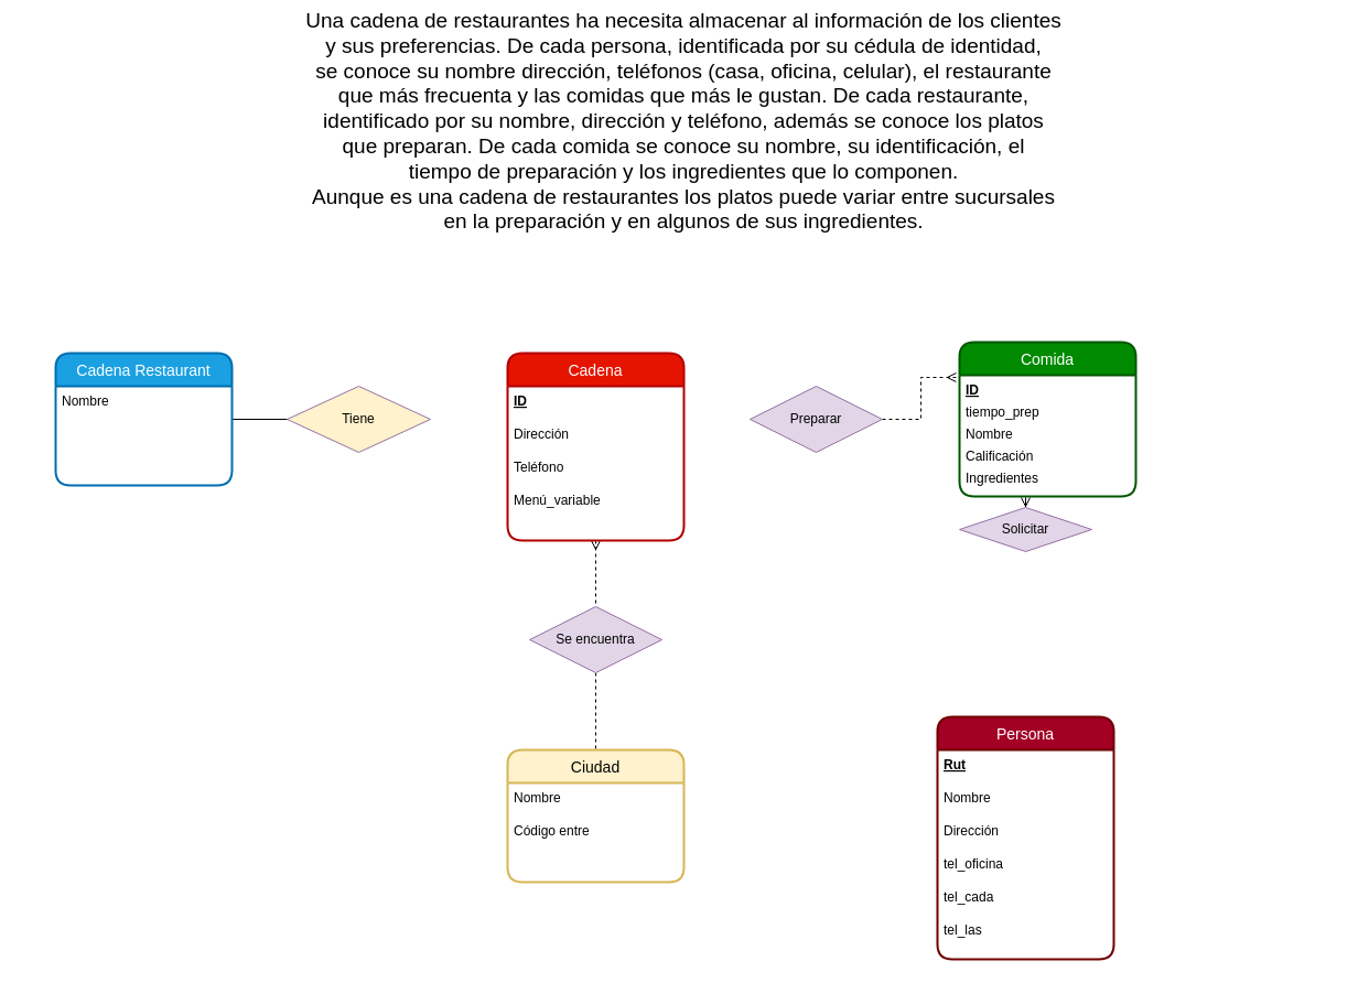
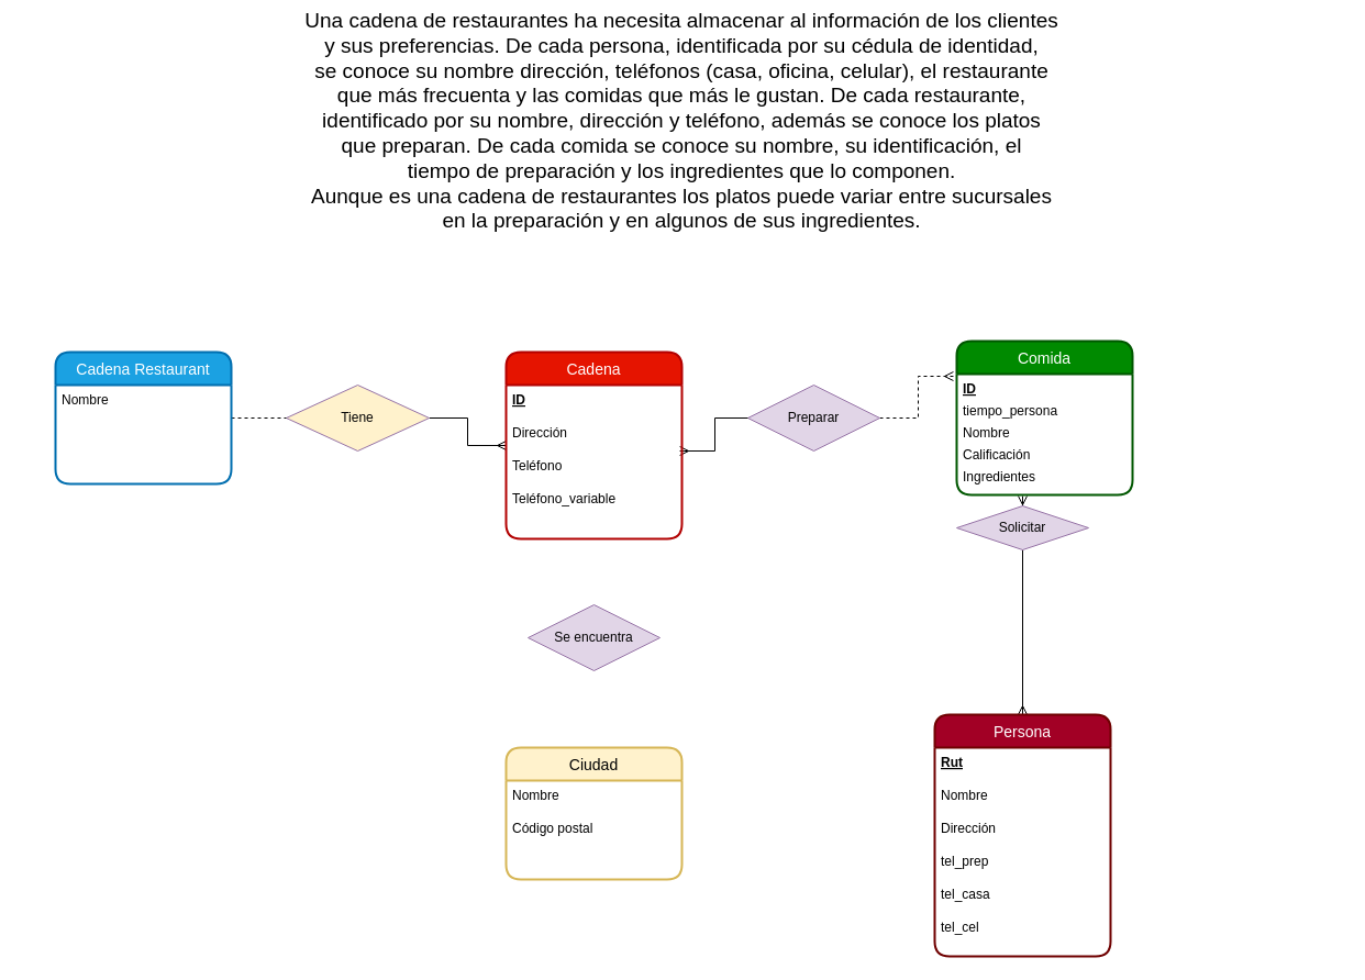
  <mxCell id="0" />
  <mxCell id="1" parent="0" />
  <mxCell id="2" style="edgeStyle=orthogonalEdgeStyle;rounded=0;orthogonalLoop=1;jettySize=auto;html=1;entryX=-0.019;entryY=0.1;entryDx=0;entryDy=0;entryPerimeter=0;startArrow=none;startFill=0;endArrow=ERmany;endFill=0;dashed=1;" edge="1" parent="1" source="3" target="28"><mxGeometry relative="1" as="geometry" /></mxCell>
  <mxCell id="3" value="Preparar" style="shape=rhombus;perimeter=rhombusPerimeter;whiteSpace=wrap;html=1;align=center;fillColor=#e1d5e7;strokeColor=#9673a6;" vertex="1" parent="1"><mxGeometry x="680" y="350" width="120" height="60" as="geometry" /></mxCell>
  <mxCell id="4" style="edgeStyle=orthogonalEdgeStyle;rounded=0;orthogonalLoop=1;jettySize=auto;html=1;exitX=0.5;exitY=0;exitDx=0;exitDy=0;startArrow=none;startFill=0;endArrow=ERmany;endFill=0;" edge="1" parent="1" source="6"><mxGeometry relative="1" as="geometry"><mxPoint x="930" y="451" as="targetPoint" /><Array as="points"><mxPoint x="930" y="451" /></Array></mxGeometry></mxCell>
+ <mxCell id="5" style="edgeStyle=orthogonalEdgeStyle;rounded=0;orthogonalLoop=1;jettySize=auto;html=1;entryX=0.5;entryY=0;entryDx=0;entryDy=0;endArrow=ERmany;endFill=0;" edge="1" parent="1" source="6" target="12"><mxGeometry relative="1" as="geometry" /></mxCell>
  <mxCell id="6" value="Solicitar" style="shape=rhombus;perimeter=rhombusPerimeter;whiteSpace=wrap;html=1;align=center;fillColor=#e1d5e7;strokeColor=#9673a6;" vertex="1" parent="1"><mxGeometry x="870" y="460" width="120" height="40" as="geometry" /></mxCell>
+ <mxCell id="7" style="edgeStyle=orthogonalEdgeStyle;rounded=0;orthogonalLoop=1;jettySize=auto;html=1;entryX=0;entryY=0.5;entryDx=0;entryDy=0;startArrow=none;startFill=0;endArrow=ERmany;endFill=0;exitX=1;exitY=0.5;exitDx=0;exitDy=0;" edge="1" parent="1" source="10" target="20"><mxGeometry relative="1" as="geometry" /></mxCell>
  <mxCell id="8" value="&lt;font style=&quot;font-size: 19px&quot;&gt;Una cadena de restaurantes ha necesita almacenar al información de los clientes&lt;br&gt;y sus preferencias. De cada persona, identificada por su cédula de identidad,&lt;br&gt;se conoce su nombre dirección, teléfonos (casa, oficina, celular), el restaurante&lt;br&gt;que más frecuenta y las comidas que más le gustan. De cada restaurante,&lt;br&gt;identificado por su nombre, dirección y teléfono, además se conoce los platos&lt;br&gt;que preparan. De cada comida se conoce su nombre, su identificación, el&lt;br&gt;tiempo de preparación y los ingredientes que lo componen.&lt;br&gt;Aunque es una cadena de restaurantes los platos puede variar entre sucursales&lt;br&gt;en la preparación y en algunos de sus ingredientes.&lt;/font&gt;" style="text;html=1;strokeColor=none;fillColor=none;align=center;verticalAlign=middle;whiteSpace=wrap;rounded=0;" vertex="1" parent="1"><mxGeometry x="20" y="20" width="1200" height="180" as="geometry" /></mxCell>
+ <mxCell id="9" style="edgeStyle=orthogonalEdgeStyle;rounded=0;orthogonalLoop=1;jettySize=auto;html=1;entryX=0;entryY=0.5;entryDx=0;entryDy=0;startArrow=ERmany;startFill=0;endArrow=none;endFill=0;exitX=0.988;exitY=0;exitDx=0;exitDy=0;exitPerimeter=0;" edge="1" parent="1" source="23" target="3"><mxGeometry relative="1" as="geometry"><Array as="points"><mxPoint x="650" y="410" /><mxPoint x="650" y="380" /></Array></mxGeometry></mxCell>
  <mxCell id="10" value="Tiene" style="rhombus;whiteSpace=wrap;html=1;fillColor=#fff2cc;strokeColor=#9673a6;" vertex="1" parent="1"><mxGeometry x="260" y="350" width="130" height="60" as="geometry" /></mxCell>
- <mxCell id="11" style="edgeStyle=orthogonalEdgeStyle;rounded=0;orthogonalLoop=1;jettySize=auto;html=1;entryX=0;entryY=0.5;entryDx=0;entryDy=0;startArrow=none;startFill=0;endArrow=none;endFill=0;" edge="1" parent="1" source="25" target="10"><mxGeometry relative="1" as="geometry" /></mxCell>
+ <mxCell id="11" style="edgeStyle=orthogonalEdgeStyle;rounded=0;orthogonalLoop=1;jettySize=auto;html=1;entryX=0;entryY=0.5;entryDx=0;entryDy=0;startArrow=none;startFill=0;endArrow=none;endFill=0;dashed=1;" edge="1" parent="1" source="25" target="10"><mxGeometry relative="1" as="geometry" /></mxCell>
  <mxCell id="12" value="Persona" style="swimlane;childLayout=stackLayout;horizontal=1;startSize=30;horizontalStack=0;rounded=1;fontSize=14;fontStyle=0;strokeWidth=2;resizeParent=0;resizeLast=1;shadow=0;dashed=0;align=center;fillColor=#a20025;strokeColor=#6F0000;fontColor=#ffffff;" vertex="1" parent="1"><mxGeometry x="850" y="650" width="160" height="220" as="geometry" /></mxCell>
  <mxCell id="13" value="Rut" style="text;strokeColor=none;fillColor=none;spacingLeft=4;spacingRight=4;overflow=hidden;rotatable=0;points=[[0,0.5],[1,0.5]];portConstraint=eastwest;fontSize=12;fontStyle=5" vertex="1" parent="12"><mxGeometry y="30" width="160" height="30" as="geometry" /></mxCell>
  <mxCell id="14" value="Nombre" style="text;strokeColor=none;fillColor=none;spacingLeft=4;spacingRight=4;overflow=hidden;rotatable=0;points=[[0,0.5],[1,0.5]];portConstraint=eastwest;fontSize=12;" vertex="1" parent="12"><mxGeometry y="60" width="160" height="30" as="geometry" /></mxCell>
  <mxCell id="15" value="Dirección" style="text;strokeColor=none;fillColor=none;spacingLeft=4;spacingRight=4;overflow=hidden;rotatable=0;points=[[0,0.5],[1,0.5]];portConstraint=eastwest;fontSize=12;" vertex="1" parent="12"><mxGeometry y="90" width="160" height="30" as="geometry" /></mxCell>
- <mxCell id="16" value="tel_oficina" style="text;strokeColor=none;fillColor=none;spacingLeft=4;spacingRight=4;overflow=hidden;rotatable=0;points=[[0,0.5],[1,0.5]];portConstraint=eastwest;fontSize=12;" vertex="1" parent="12"><mxGeometry y="120" width="160" height="30" as="geometry" /></mxCell>
- <mxCell id="17" value="tel_cada" style="text;strokeColor=none;fillColor=none;spacingLeft=4;spacingRight=4;overflow=hidden;rotatable=0;points=[[0,0.5],[1,0.5]];portConstraint=eastwest;fontSize=12;" vertex="1" parent="12"><mxGeometry y="150" width="160" height="30" as="geometry" /></mxCell>
- <mxCell id="18" value="tel_las" style="text;strokeColor=none;fillColor=none;spacingLeft=4;spacingRight=4;overflow=hidden;rotatable=0;points=[[0,0.5],[1,0.5]];portConstraint=eastwest;fontSize=12;" vertex="1" parent="12"><mxGeometry y="180" width="160" height="40" as="geometry" /></mxCell>
- <mxCell id="19" style="edgeStyle=orthogonalEdgeStyle;rounded=0;orthogonalLoop=1;jettySize=auto;html=1;startArrow=ERmany;startFill=0;endArrow=none;endFill=0;dashed=1;entryX=0.5;entryY=0;entryDx=0;entryDy=0;" edge="1" parent="1" source="20" target="34"><mxGeometry relative="1" as="geometry"><mxPoint x="500" y="550" as="targetPoint" /></mxGeometry></mxCell>
+ <mxCell id="16" value="tel_prep" style="text;strokeColor=none;fillColor=none;spacingLeft=4;spacingRight=4;overflow=hidden;rotatable=0;points=[[0,0.5],[1,0.5]];portConstraint=eastwest;fontSize=12;" vertex="1" parent="12"><mxGeometry y="120" width="160" height="30" as="geometry" /></mxCell>
+ <mxCell id="17" value="tel_casa" style="text;strokeColor=none;fillColor=none;spacingLeft=4;spacingRight=4;overflow=hidden;rotatable=0;points=[[0,0.5],[1,0.5]];portConstraint=eastwest;fontSize=12;" vertex="1" parent="12"><mxGeometry y="150" width="160" height="30" as="geometry" /></mxCell>
+ <mxCell id="18" value="tel_cel" style="text;strokeColor=none;fillColor=none;spacingLeft=4;spacingRight=4;overflow=hidden;rotatable=0;points=[[0,0.5],[1,0.5]];portConstraint=eastwest;fontSize=12;" vertex="1" parent="12"><mxGeometry y="180" width="160" height="40" as="geometry" /></mxCell>
  <mxCell id="20" value="Cadena" style="swimlane;childLayout=stackLayout;horizontal=1;startSize=30;horizontalStack=0;rounded=1;fontSize=14;fontStyle=0;strokeWidth=2;resizeParent=0;resizeLast=1;shadow=0;dashed=0;align=center;fillColor=#e51400;strokeColor=#B20000;fontColor=#ffffff;" vertex="1" parent="1"><mxGeometry x="460" y="320" width="160" height="170" as="geometry" /></mxCell>
  <mxCell id="21" value="ID" style="text;strokeColor=none;fillColor=none;spacingLeft=4;spacingRight=4;overflow=hidden;rotatable=0;points=[[0,0.5],[1,0.5]];portConstraint=eastwest;fontSize=12;fontStyle=5" vertex="1" parent="20"><mxGeometry y="30" width="160" height="30" as="geometry" /></mxCell>
  <mxCell id="22" value="Dirección" style="text;strokeColor=none;fillColor=none;spacingLeft=4;spacingRight=4;overflow=hidden;rotatable=0;points=[[0,0.5],[1,0.5]];portConstraint=eastwest;fontSize=12;" vertex="1" parent="20"><mxGeometry y="60" width="160" height="30" as="geometry" /></mxCell>
  <mxCell id="23" value="Teléfono" style="text;strokeColor=none;fillColor=none;spacingLeft=4;spacingRight=4;overflow=hidden;rotatable=0;points=[[0,0.5],[1,0.5]];portConstraint=eastwest;fontSize=12;" vertex="1" parent="20"><mxGeometry y="90" width="160" height="30" as="geometry" /></mxCell>
- <mxCell id="24" value="Menú_variable" style="text;strokeColor=none;fillColor=none;spacingLeft=4;spacingRight=4;overflow=hidden;rotatable=0;points=[[0,0.5],[1,0.5]];portConstraint=eastwest;fontSize=12;" vertex="1" parent="20"><mxGeometry y="120" width="160" height="50" as="geometry" /></mxCell>
+ <mxCell id="24" value="Teléfono_variable" style="text;strokeColor=none;fillColor=none;spacingLeft=4;spacingRight=4;overflow=hidden;rotatable=0;points=[[0,0.5],[1,0.5]];portConstraint=eastwest;fontSize=12;" vertex="1" parent="20"><mxGeometry y="120" width="160" height="50" as="geometry" /></mxCell>
  <mxCell id="25" value="Cadena Restaurant" style="swimlane;childLayout=stackLayout;horizontal=1;startSize=30;horizontalStack=0;rounded=1;fontSize=14;fontStyle=0;strokeWidth=2;resizeParent=0;resizeLast=1;shadow=0;dashed=0;align=center;fillColor=#1ba1e2;strokeColor=#006EAF;fontColor=#ffffff;" vertex="1" parent="1"><mxGeometry x="50" y="320" width="160" height="120" as="geometry" /></mxCell>
  <mxCell id="26" value="Nombre" style="text;strokeColor=none;fillColor=none;spacingLeft=4;spacingRight=4;overflow=hidden;rotatable=0;points=[[0,0.5],[1,0.5]];portConstraint=eastwest;fontSize=12;" vertex="1" parent="25"><mxGeometry y="30" width="160" height="90" as="geometry" /></mxCell>
  <mxCell id="27" value="Comida" style="swimlane;childLayout=stackLayout;horizontal=1;startSize=30;horizontalStack=0;rounded=1;fontSize=14;fontStyle=0;strokeWidth=2;resizeParent=0;resizeLast=1;shadow=0;dashed=0;align=center;fillColor=#008a00;strokeColor=#005700;fontColor=#ffffff;" vertex="1" parent="1"><mxGeometry x="870" y="310" width="160" height="140" as="geometry" /></mxCell>
  <mxCell id="28" value="ID" style="text;strokeColor=none;fillColor=none;spacingLeft=4;spacingRight=4;overflow=hidden;rotatable=0;points=[[0,0.5],[1,0.5]];portConstraint=eastwest;fontSize=12;fontStyle=5" vertex="1" parent="27"><mxGeometry y="30" width="160" height="20" as="geometry" /></mxCell>
- <mxCell id="29" value="tiempo_prep" style="text;strokeColor=none;fillColor=none;spacingLeft=4;spacingRight=4;overflow=hidden;rotatable=0;points=[[0,0.5],[1,0.5]];portConstraint=eastwest;fontSize=12;" vertex="1" parent="27"><mxGeometry y="50" width="160" height="20" as="geometry" /></mxCell>
+ <mxCell id="29" value="tiempo_persona" style="text;strokeColor=none;fillColor=none;spacingLeft=4;spacingRight=4;overflow=hidden;rotatable=0;points=[[0,0.5],[1,0.5]];portConstraint=eastwest;fontSize=12;" vertex="1" parent="27"><mxGeometry y="50" width="160" height="20" as="geometry" /></mxCell>
  <mxCell id="30" value="Nombre" style="text;strokeColor=none;fillColor=none;spacingLeft=4;spacingRight=4;overflow=hidden;rotatable=0;points=[[0,0.5],[1,0.5]];portConstraint=eastwest;fontSize=12;" vertex="1" parent="27"><mxGeometry y="70" width="160" height="20" as="geometry" /></mxCell>
  <mxCell id="31" value="Calificación" style="text;strokeColor=none;fillColor=none;spacingLeft=4;spacingRight=4;overflow=hidden;rotatable=0;points=[[0,0.5],[1,0.5]];portConstraint=eastwest;fontSize=12;" vertex="1" parent="27"><mxGeometry y="90" width="160" height="20" as="geometry" /></mxCell>
  <mxCell id="32" value="Ingredientes" style="text;strokeColor=none;fillColor=none;spacingLeft=4;spacingRight=4;overflow=hidden;rotatable=0;points=[[0,0.5],[1,0.5]];portConstraint=eastwest;fontSize=12;" vertex="1" parent="27"><mxGeometry y="110" width="160" height="30" as="geometry" /></mxCell>
- <mxCell id="33" style="edgeStyle=orthogonalEdgeStyle;rounded=0;orthogonalLoop=1;jettySize=auto;html=1;entryX=0.5;entryY=0;entryDx=0;entryDy=0;dashed=1;startArrow=none;startFill=0;endArrow=none;endFill=0;" edge="1" parent="1" source="34" target="35"><mxGeometry relative="1" as="geometry" /></mxCell>
  <mxCell id="34" value="Se encuentra" style="shape=rhombus;perimeter=rhombusPerimeter;whiteSpace=wrap;html=1;align=center;fillColor=#e1d5e7;strokeColor=#9673a6;" vertex="1" parent="1"><mxGeometry x="480" y="550" width="120" height="60" as="geometry" /></mxCell>
  <mxCell id="35" value="Ciudad" style="swimlane;childLayout=stackLayout;horizontal=1;startSize=30;horizontalStack=0;rounded=1;fontSize=14;fontStyle=0;strokeWidth=2;resizeParent=0;resizeLast=1;shadow=0;dashed=0;align=center;fillColor=#fff2cc;strokeColor=#d6b656;" vertex="1" parent="1"><mxGeometry x="460" y="680" width="160" height="120" as="geometry" /></mxCell>
  <mxCell id="36" value="Nombre" style="text;strokeColor=none;fillColor=none;spacingLeft=4;spacingRight=4;overflow=hidden;rotatable=0;points=[[0,0.5],[1,0.5]];portConstraint=eastwest;fontSize=12;" vertex="1" parent="35"><mxGeometry y="30" width="160" height="30" as="geometry" /></mxCell>
- <mxCell id="37" value="Código entre" style="text;strokeColor=none;fillColor=none;spacingLeft=4;spacingRight=4;overflow=hidden;rotatable=0;points=[[0,0.5],[1,0.5]];portConstraint=eastwest;fontSize=12;" vertex="1" parent="35"><mxGeometry y="60" width="160" height="60" as="geometry" /></mxCell>
+ <mxCell id="37" value="Código postal" style="text;strokeColor=none;fillColor=none;spacingLeft=4;spacingRight=4;overflow=hidden;rotatable=0;points=[[0,0.5],[1,0.5]];portConstraint=eastwest;fontSize=12;" vertex="1" parent="35"><mxGeometry y="60" width="160" height="60" as="geometry" /></mxCell>
